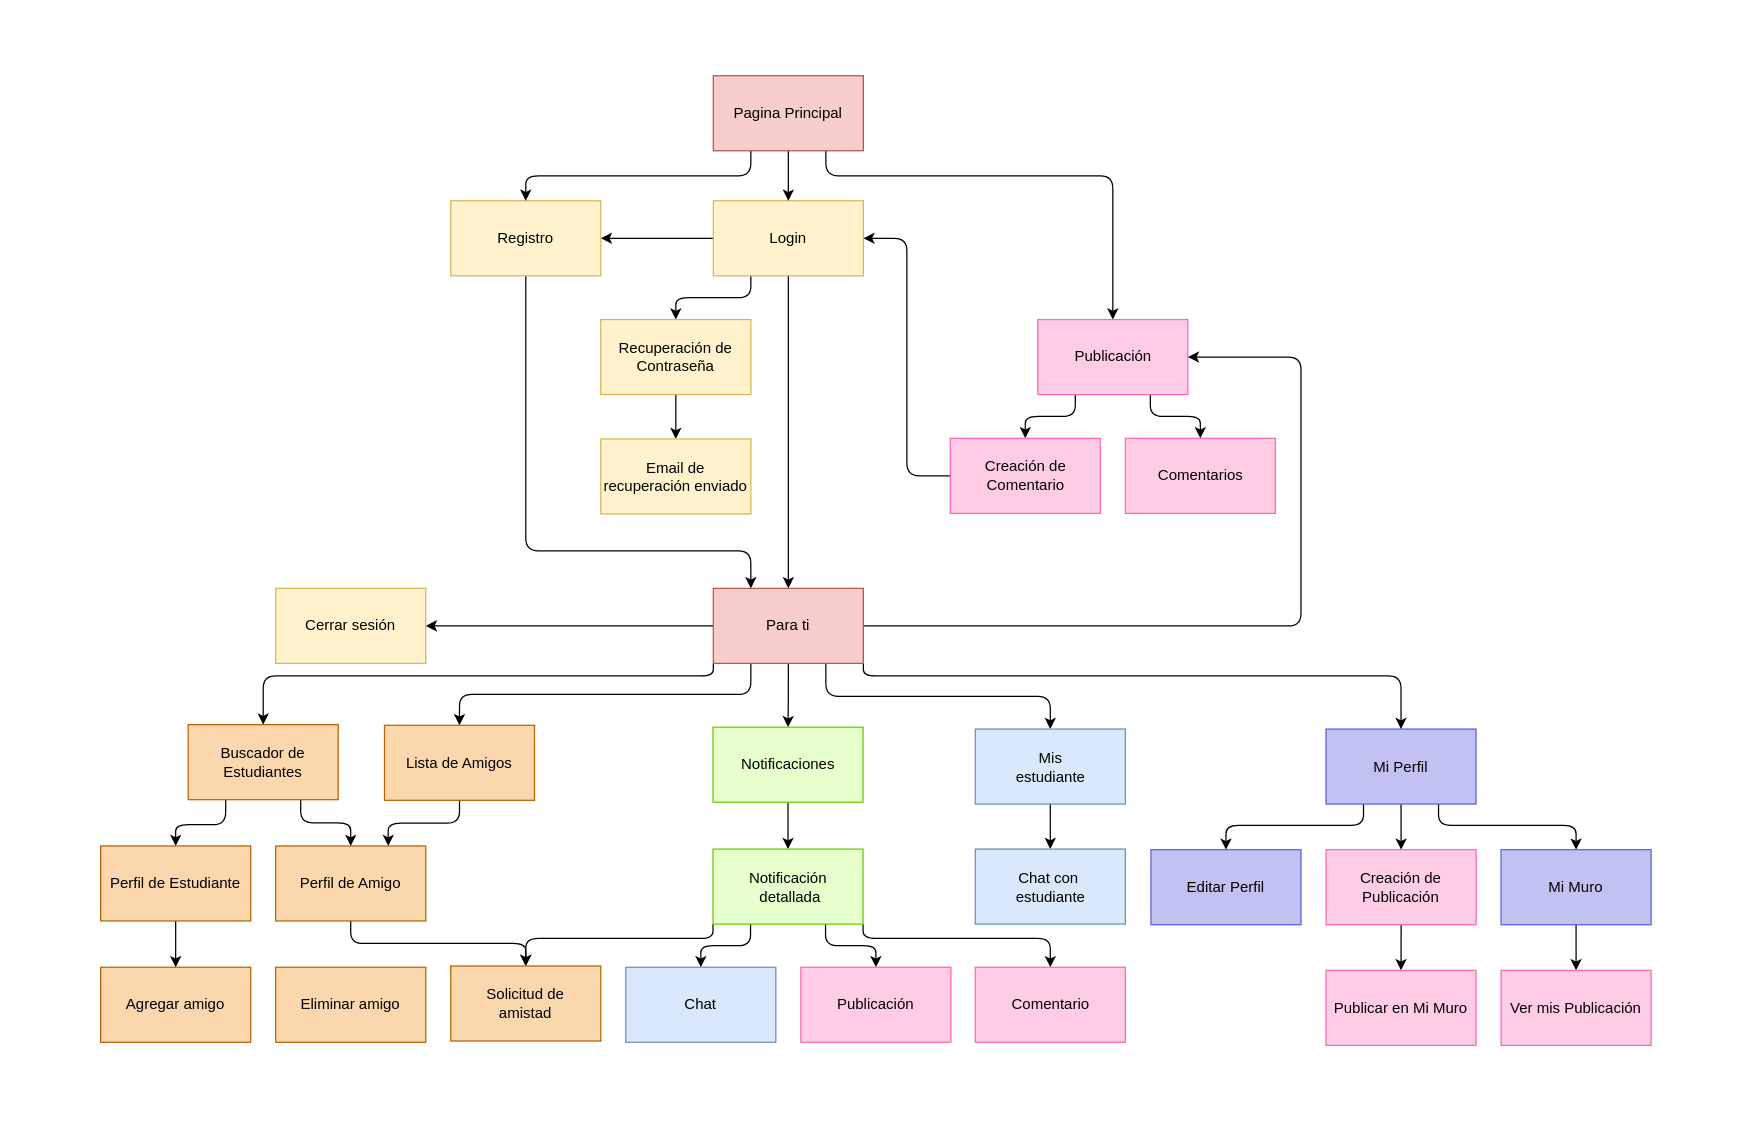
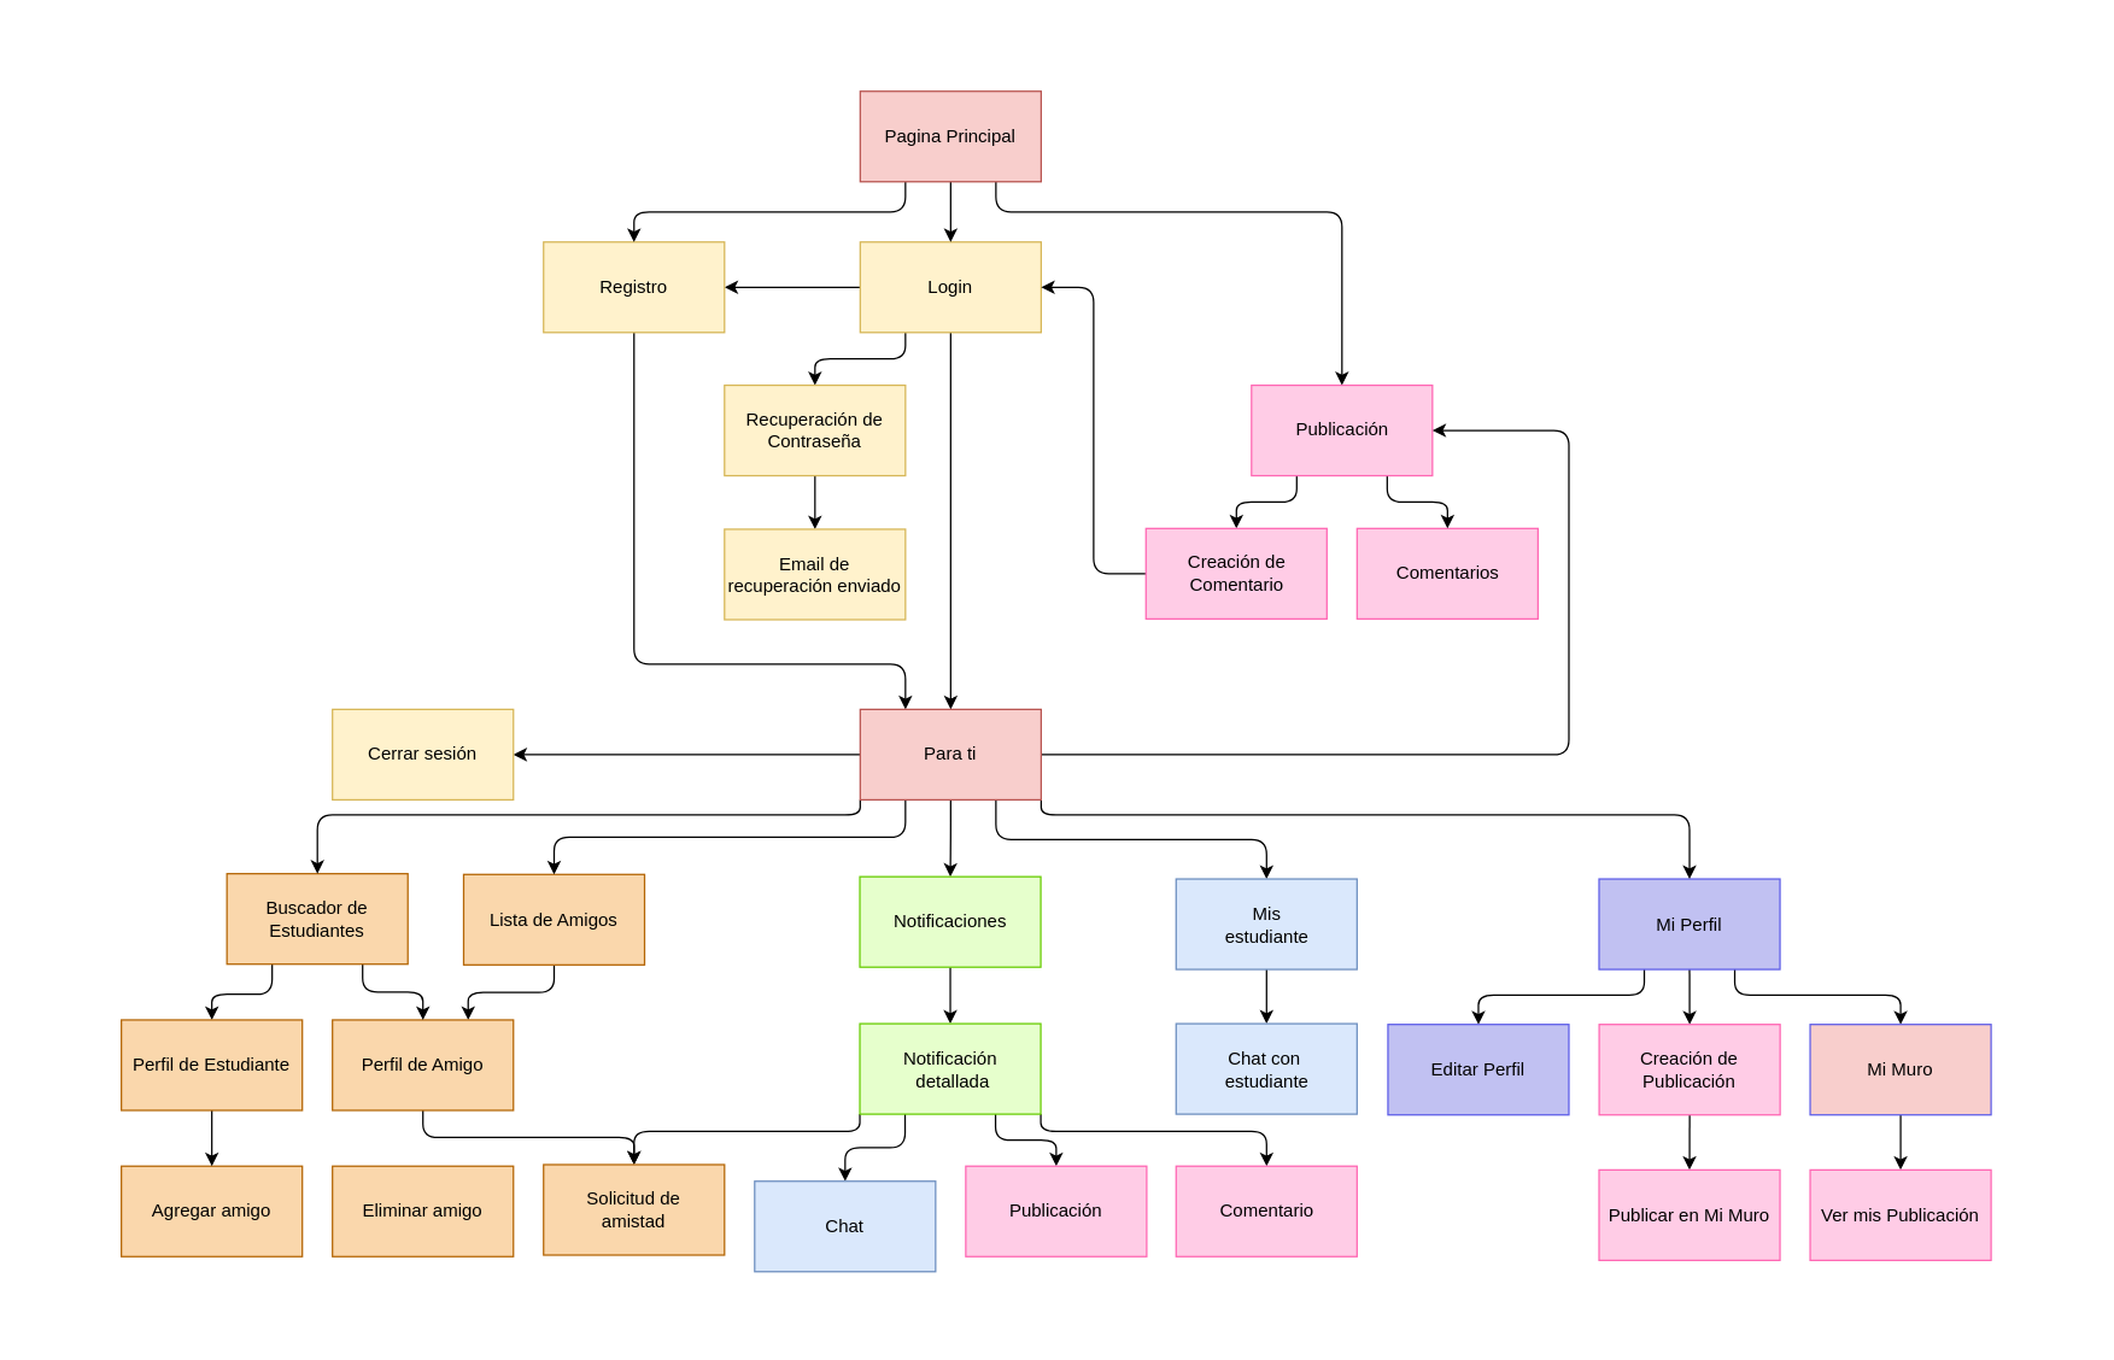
  <mxCell id="0" />
  <mxCell id="1" parent="0" />
  <mxCell id="2" value="" style="rounded=0;whiteSpace=wrap;html=1;strokeColor=none;" parent="1" vertex="1"><mxGeometry x="20" y="20" width="1360" height="860" as="geometry" /></mxCell>
  <mxCell id="3" style="edgeStyle=orthogonalEdgeStyle;html=1;exitX=0.25;exitY=1;exitDx=0;exitDy=0;entryX=0.5;entryY=0;entryDx=0;entryDy=0;rounded=1;curved=0;" edge="1" parent="1" source="6" target="10"><mxGeometry relative="1" as="geometry" /></mxCell>
  <mxCell id="4" style="edgeStyle=orthogonalEdgeStyle;html=1;exitX=0;exitY=0.5;exitDx=0;exitDy=0;entryX=1;entryY=0.5;entryDx=0;entryDy=0;rounded=1;curved=0;" edge="1" parent="1" source="6" target="8"><mxGeometry relative="1" as="geometry" /></mxCell>
  <mxCell id="5" style="edgeStyle=orthogonalEdgeStyle;html=1;exitX=0.5;exitY=1;exitDx=0;exitDy=0;entryX=0.5;entryY=0;entryDx=0;entryDy=0;rounded=1;curved=0;" edge="1" parent="1" source="6" target="44"><mxGeometry relative="1" as="geometry" /></mxCell>
  <mxCell id="6" value="Login" style="rounded=0;whiteSpace=wrap;html=1;fillColor=#fff2cc;strokeColor=#d6b656;" parent="1" vertex="1"><mxGeometry x="570" y="160" width="120" height="60" as="geometry" /></mxCell>
  <mxCell id="7" style="edgeStyle=orthogonalEdgeStyle;html=1;exitX=0.5;exitY=1;exitDx=0;exitDy=0;entryX=0.25;entryY=0;entryDx=0;entryDy=0;rounded=1;curved=0;" edge="1" parent="1" source="8" target="44"><mxGeometry relative="1" as="geometry"><Array as="points"><mxPoint x="420" y="440" /><mxPoint x="600" y="440" /></Array></mxGeometry></mxCell>
  <mxCell id="8" value="Registro" style="rounded=0;whiteSpace=wrap;html=1;fillColor=#fff2cc;strokeColor=#d6b656;" parent="1" vertex="1"><mxGeometry x="360" y="160" width="120" height="60" as="geometry" /></mxCell>
  <mxCell id="9" style="edgeStyle=orthogonalEdgeStyle;html=1;exitX=0.5;exitY=1;exitDx=0;exitDy=0;entryX=0.5;entryY=0;entryDx=0;entryDy=0;rounded=1;curved=0;" edge="1" parent="1" source="10" target="33"><mxGeometry relative="1" as="geometry" /></mxCell>
  <mxCell id="10" value="Recuperación de Contraseña" style="rounded=0;whiteSpace=wrap;html=1;fillColor=#fff2cc;strokeColor=#d6b656;" parent="1" vertex="1"><mxGeometry x="480" y="255" width="120" height="60" as="geometry" /></mxCell>
  <mxCell id="11" style="edgeStyle=orthogonalEdgeStyle;html=1;exitX=0.5;exitY=1;exitDx=0;exitDy=0;entryX=0.5;entryY=0;entryDx=0;entryDy=0;rounded=1;curved=0;" edge="1" parent="1" source="14" target="6"><mxGeometry relative="1" as="geometry" /></mxCell>
  <mxCell id="12" style="edgeStyle=orthogonalEdgeStyle;html=1;exitX=0.25;exitY=1;exitDx=0;exitDy=0;entryX=0.5;entryY=0;entryDx=0;entryDy=0;rounded=1;curved=0;" edge="1" parent="1" source="14" target="8"><mxGeometry relative="1" as="geometry" /></mxCell>
  <mxCell id="13" style="edgeStyle=orthogonalEdgeStyle;html=1;exitX=0.75;exitY=1;exitDx=0;exitDy=0;entryX=0.5;entryY=0;entryDx=0;entryDy=0;rounded=1;curved=0;" edge="1" parent="1" source="14" target="29"><mxGeometry relative="1" as="geometry"><Array as="points"><mxPoint x="660" y="140" /><mxPoint x="890" y="140" /></Array></mxGeometry></mxCell>
  <mxCell id="14" value="Pagina Principal" style="whiteSpace=wrap;html=1;fillColor=#f8cecc;strokeColor=#b85450;" parent="1" vertex="1"><mxGeometry x="570" y="60" width="120" height="60" as="geometry" /></mxCell>
  <mxCell id="15" style="edgeStyle=orthogonalEdgeStyle;rounded=1;orthogonalLoop=1;jettySize=auto;html=1;exitX=0.75;exitY=1;exitDx=0;exitDy=0;entryX=0.5;entryY=0;entryDx=0;entryDy=0;curved=0;" parent="1" source="18" target="48" edge="1"><mxGeometry relative="1" as="geometry"><Array as="points"><mxPoint x="1150" y="659.5" /><mxPoint x="1260" y="659.5" /></Array></mxGeometry></mxCell>
  <mxCell id="16" style="edgeStyle=orthogonalEdgeStyle;rounded=1;orthogonalLoop=1;jettySize=auto;html=1;exitX=0.25;exitY=1;exitDx=0;exitDy=0;entryX=0.5;entryY=0;entryDx=0;entryDy=0;curved=0;" parent="1" source="18" target="19" edge="1"><mxGeometry relative="1" as="geometry"><Array as="points"><mxPoint x="1090" y="659.5" /><mxPoint x="980" y="659.5" /></Array></mxGeometry></mxCell>
  <mxCell id="17" style="edgeStyle=orthogonalEdgeStyle;rounded=1;orthogonalLoop=1;jettySize=auto;html=1;exitX=0.5;exitY=1;exitDx=0;exitDy=0;entryX=0.5;entryY=0;entryDx=0;entryDy=0;curved=0;" parent="1" source="18" target="22" edge="1"><mxGeometry relative="1" as="geometry"><mxPoint x="1039.92" y="700.75" as="sourcePoint" /><mxPoint x="1119.92" y="690.75" as="targetPoint" /></mxGeometry></mxCell>
  <mxCell id="18" value="Mi Perfil" style="whiteSpace=wrap;html=1;fillColor=#C1C1F2;strokeColor=#5D5DE8;" parent="1" vertex="1"><mxGeometry x="1060" y="582.5" width="120" height="60" as="geometry" /></mxCell>
  <mxCell id="19" value="Editar Perfil" style="whiteSpace=wrap;html=1;fillColor=#C1C1F2;strokeColor=#5D5DE8;" parent="1" vertex="1"><mxGeometry x="920" y="679" width="120" height="60" as="geometry" /></mxCell>
  <mxCell id="20" value="Comentarios" style="whiteSpace=wrap;html=1;fillColor=#FFCCE6;strokeColor=#FF66B3;" parent="1" vertex="1"><mxGeometry x="899.5" y="350" width="120" height="60" as="geometry" /></mxCell>
  <mxCell id="21" style="edgeStyle=orthogonalEdgeStyle;rounded=1;orthogonalLoop=1;jettySize=auto;html=1;exitX=0.5;exitY=1;exitDx=0;exitDy=0;entryX=0.5;entryY=0;entryDx=0;entryDy=0;curved=0;" parent="1" source="22" target="58" edge="1"><mxGeometry relative="1" as="geometry" /></mxCell>
  <mxCell id="22" value="Creación de Publicación" style="whiteSpace=wrap;html=1;fillColor=#FFCCE6;strokeColor=#FF66B3;" parent="1" vertex="1"><mxGeometry x="1060.08" y="679" width="120" height="60" as="geometry" /></mxCell>
  <mxCell id="23" style="edgeStyle=orthogonalEdgeStyle;html=1;exitX=0.5;exitY=1;exitDx=0;exitDy=0;entryX=0.75;entryY=0;entryDx=0;entryDy=0;rounded=1;curved=0;" edge="1" parent="1" source="24" target="26"><mxGeometry relative="1" as="geometry" /></mxCell>
  <mxCell id="24" value="Lista de Amigos" style="whiteSpace=wrap;html=1;fillColor=#fad7ac;strokeColor=#b46504;" parent="1" vertex="1"><mxGeometry x="307" y="579.5" width="120" height="60" as="geometry" /></mxCell>
  <mxCell id="25" style="edgeStyle=orthogonalEdgeStyle;html=1;exitX=0.5;exitY=1;exitDx=0;exitDy=0;rounded=1;curved=0;" edge="1" parent="1" source="26" target="65"><mxGeometry relative="1" as="geometry" /></mxCell>
  <mxCell id="26" value="Perfil de Amigo" style="whiteSpace=wrap;html=1;fillColor=#fad7ac;strokeColor=#b46504;" parent="1" vertex="1"><mxGeometry x="220" y="676" width="120" height="60" as="geometry" /></mxCell>
  <mxCell id="27" style="edgeStyle=orthogonalEdgeStyle;html=1;exitX=0.25;exitY=1;exitDx=0;exitDy=0;entryX=0.5;entryY=0;entryDx=0;entryDy=0;rounded=1;curved=0;" edge="1" parent="1" source="29" target="35"><mxGeometry relative="1" as="geometry" /></mxCell>
  <mxCell id="28" style="edgeStyle=orthogonalEdgeStyle;html=1;exitX=0.75;exitY=1;exitDx=0;exitDy=0;entryX=0.5;entryY=0;entryDx=0;entryDy=0;rounded=1;curved=0;" edge="1" parent="1" source="29" target="20"><mxGeometry relative="1" as="geometry" /></mxCell>
  <mxCell id="29" value="Publicación" style="whiteSpace=wrap;html=1;fillColor=#FFCCE6;strokeColor=#FF66B3;" parent="1" vertex="1"><mxGeometry x="829.5" y="255" width="120" height="60" as="geometry" /></mxCell>
  <mxCell id="30" style="edgeStyle=orthogonalEdgeStyle;rounded=1;orthogonalLoop=1;jettySize=auto;html=1;exitX=0.25;exitY=1;exitDx=0;exitDy=0;entryX=0.5;entryY=0;entryDx=0;entryDy=0;curved=0;" parent="1" source="32" target="46" edge="1"><mxGeometry relative="1" as="geometry" /></mxCell>
  <mxCell id="31" style="edgeStyle=orthogonalEdgeStyle;html=1;exitX=0.75;exitY=1;exitDx=0;exitDy=0;entryX=0.5;entryY=0;entryDx=0;entryDy=0;rounded=1;curved=0;" edge="1" parent="1" source="32" target="26"><mxGeometry relative="1" as="geometry" /></mxCell>
  <mxCell id="32" value="Buscador de Estudiantes" style="whiteSpace=wrap;html=1;fillColor=#fad7ac;strokeColor=#b46504;" parent="1" vertex="1"><mxGeometry x="150" y="579" width="120" height="60" as="geometry" /></mxCell>
  <mxCell id="33" value="&lt;div&gt;Email de recuperación enviado&lt;/div&gt;" style="rounded=0;whiteSpace=wrap;html=1;fillColor=#fff2cc;strokeColor=#d6b656;" parent="1" vertex="1"><mxGeometry x="480" y="350.5" width="120" height="60" as="geometry" /></mxCell>
  <mxCell id="34" style="edgeStyle=orthogonalEdgeStyle;html=1;exitX=0;exitY=0.5;exitDx=0;exitDy=0;entryX=1;entryY=0.5;entryDx=0;entryDy=0;rounded=1;curved=0;" edge="1" parent="1" source="35" target="6"><mxGeometry relative="1" as="geometry" /></mxCell>
  <mxCell id="35" value="Creación de Comentario" style="whiteSpace=wrap;html=1;fillColor=#FFCCE6;strokeColor=#FF66B3;" parent="1" vertex="1"><mxGeometry x="759.5" y="350" width="120" height="60" as="geometry" /></mxCell>
  <mxCell id="36" value="Agregar amigo" style="whiteSpace=wrap;html=1;fillColor=#fad7ac;strokeColor=#b46504;" parent="1" vertex="1"><mxGeometry x="80" y="773" width="120" height="60" as="geometry" /></mxCell>
  <mxCell id="37" style="edgeStyle=orthogonalEdgeStyle;html=1;exitX=1;exitY=0.5;exitDx=0;exitDy=0;entryX=1;entryY=0.5;entryDx=0;entryDy=0;rounded=1;curved=0;" edge="1" parent="1" source="44" target="29"><mxGeometry relative="1" as="geometry"><Array as="points"><mxPoint x="1040" y="500" /><mxPoint x="1040" y="285" /></Array></mxGeometry></mxCell>
  <mxCell id="38" style="edgeStyle=orthogonalEdgeStyle;html=1;exitX=0;exitY=0.5;exitDx=0;exitDy=0;entryX=1;entryY=0.5;entryDx=0;entryDy=0;rounded=1;curved=0;" edge="1" parent="1" source="44" target="60"><mxGeometry relative="1" as="geometry" /></mxCell>
  <mxCell id="39" style="edgeStyle=orthogonalEdgeStyle;html=1;exitX=0;exitY=1;exitDx=0;exitDy=0;entryX=0.5;entryY=0;entryDx=0;entryDy=0;rounded=1;curved=0;" edge="1" parent="1" source="44" target="32"><mxGeometry relative="1" as="geometry"><Array as="points"><mxPoint x="570" y="540" /><mxPoint x="210" y="540" /></Array></mxGeometry></mxCell>
  <mxCell id="40" style="edgeStyle=orthogonalEdgeStyle;html=1;exitX=0.25;exitY=1;exitDx=0;exitDy=0;entryX=0.5;entryY=0;entryDx=0;entryDy=0;rounded=1;curved=0;" edge="1" parent="1" source="44" target="24"><mxGeometry relative="1" as="geometry" /></mxCell>
  <mxCell id="41" style="edgeStyle=orthogonalEdgeStyle;html=1;exitX=0.5;exitY=1;exitDx=0;exitDy=0;entryX=0.5;entryY=0;entryDx=0;entryDy=0;rounded=1;curved=0;" edge="1" parent="1" source="44" target="50"><mxGeometry relative="1" as="geometry" /></mxCell>
  <mxCell id="42" style="edgeStyle=orthogonalEdgeStyle;html=1;exitX=0.75;exitY=1;exitDx=0;exitDy=0;entryX=0.5;entryY=0;entryDx=0;entryDy=0;rounded=1;curved=0;" edge="1" parent="1" source="44" target="63"><mxGeometry relative="1" as="geometry" /></mxCell>
  <mxCell id="43" style="edgeStyle=orthogonalEdgeStyle;html=1;exitX=1;exitY=1;exitDx=0;exitDy=0;entryX=0.5;entryY=0;entryDx=0;entryDy=0;rounded=1;curved=0;" edge="1" parent="1" source="44" target="18"><mxGeometry relative="1" as="geometry"><Array as="points"><mxPoint x="690" y="540" /><mxPoint x="1120" y="540" /></Array></mxGeometry></mxCell>
  <mxCell id="44" value="Para ti" style="whiteSpace=wrap;html=1;fillColor=#f8cecc;strokeColor=#b85450;" parent="1" vertex="1"><mxGeometry x="570" y="470" width="120" height="60" as="geometry" /></mxCell>
  <mxCell id="45" style="edgeStyle=orthogonalEdgeStyle;rounded=1;orthogonalLoop=1;jettySize=auto;html=1;exitX=0.5;exitY=1;exitDx=0;exitDy=0;entryX=0.5;entryY=0;entryDx=0;entryDy=0;curved=0;" parent="1" source="46" target="36" edge="1"><mxGeometry relative="1" as="geometry" /></mxCell>
  <mxCell id="46" value="Perfil de Estudiante" style="whiteSpace=wrap;html=1;fillColor=#fad7ac;strokeColor=#b46504;" parent="1" vertex="1"><mxGeometry x="80" y="676" width="120" height="60" as="geometry" /></mxCell>
  <mxCell id="47" style="edgeStyle=orthogonalEdgeStyle;rounded=1;orthogonalLoop=1;jettySize=auto;html=1;exitX=0.5;exitY=1;exitDx=0;exitDy=0;entryX=0.5;entryY=0;entryDx=0;entryDy=0;curved=0;" parent="1" source="48" target="59" edge="1"><mxGeometry relative="1" as="geometry" /></mxCell>
- <mxCell id="48" value="Mi Muro" style="whiteSpace=wrap;html=1;fillColor=#C1C1F2;strokeColor=#5D5DE8;" parent="1" vertex="1"><mxGeometry x="1200" y="679" width="120" height="60" as="geometry" /></mxCell>
+ <mxCell id="48" value="Mi Muro" style="whiteSpace=wrap;html=1;fillColor=#f8cecc;strokeColor=#5D5DE8;" parent="1" vertex="1"><mxGeometry x="1200" y="679" width="120" height="60" as="geometry" /></mxCell>
  <mxCell id="49" style="edgeStyle=orthogonalEdgeStyle;rounded=1;orthogonalLoop=1;jettySize=auto;html=1;exitX=0.5;exitY=1;exitDx=0;exitDy=0;entryX=0.5;entryY=0;entryDx=0;entryDy=0;curved=0;" parent="1" source="50" target="55" edge="1"><mxGeometry relative="1" as="geometry" /></mxCell>
  <mxCell id="50" value="Notificaciones" style="whiteSpace=wrap;html=1;fillColor=#E6FFCC;strokeColor=#66CC00;" parent="1" vertex="1"><mxGeometry x="569.75" y="581" width="120" height="60" as="geometry" /></mxCell>
  <mxCell id="51" style="edgeStyle=orthogonalEdgeStyle;html=1;exitX=0;exitY=1;exitDx=0;exitDy=0;entryX=0.5;entryY=0;entryDx=0;entryDy=0;" edge="1" parent="1" source="55" target="65"><mxGeometry relative="1" as="geometry"><Array as="points"><mxPoint x="570" y="750" /><mxPoint x="420" y="750" /></Array></mxGeometry></mxCell>
  <mxCell id="52" style="edgeStyle=orthogonalEdgeStyle;html=1;exitX=0.25;exitY=1;exitDx=0;exitDy=0;entryX=0.5;entryY=0;entryDx=0;entryDy=0;" edge="1" parent="1" source="55" target="66"><mxGeometry relative="1" as="geometry" /></mxCell>
  <mxCell id="53" style="edgeStyle=orthogonalEdgeStyle;html=1;exitX=0.75;exitY=1;exitDx=0;exitDy=0;entryX=0.5;entryY=0;entryDx=0;entryDy=0;" edge="1" parent="1" source="55" target="56"><mxGeometry relative="1" as="geometry" /></mxCell>
  <mxCell id="54" style="edgeStyle=orthogonalEdgeStyle;html=1;exitX=1;exitY=1;exitDx=0;exitDy=0;entryX=0.5;entryY=0;entryDx=0;entryDy=0;" edge="1" parent="1" source="55" target="57"><mxGeometry relative="1" as="geometry"><Array as="points"><mxPoint x="690" y="750" /><mxPoint x="840" y="750" /></Array></mxGeometry></mxCell>
  <mxCell id="55" value="&lt;div&gt;Notificación&lt;/div&gt;&lt;div&gt;&amp;nbsp;detallada&lt;/div&gt;" style="whiteSpace=wrap;html=1;fillColor=#E6FFCC;strokeColor=#66CC00;" parent="1" vertex="1"><mxGeometry x="569.75" y="678.5" width="120" height="60" as="geometry" /></mxCell>
  <mxCell id="56" value="Publicación" style="whiteSpace=wrap;html=1;fillColor=#FFCCE6;strokeColor=#FF66B3;" parent="1" vertex="1"><mxGeometry x="640" y="773" width="120" height="60" as="geometry" /></mxCell>
  <mxCell id="57" value="Comentario" style="whiteSpace=wrap;html=1;fillColor=#FFCCE6;strokeColor=#FF66B3;" parent="1" vertex="1"><mxGeometry x="779.5" y="773" width="120" height="60" as="geometry" /></mxCell>
  <mxCell id="58" value="Publicar en Mi Muro" style="whiteSpace=wrap;html=1;fillColor=#FFCCE6;strokeColor=#FF66B3;" parent="1" vertex="1"><mxGeometry x="1060" y="775.5" width="120" height="60" as="geometry" /></mxCell>
  <mxCell id="59" value="Ver mis Publicación" style="whiteSpace=wrap;html=1;fillColor=#FFCCE6;strokeColor=#FF66B3;" parent="1" vertex="1"><mxGeometry x="1200" y="775.5" width="120" height="60" as="geometry" /></mxCell>
  <mxCell id="60" value="Cerrar sesión" style="rounded=0;whiteSpace=wrap;html=1;fillColor=#fff2cc;strokeColor=#d6b656;" vertex="1" parent="1"><mxGeometry x="220" y="470" width="120" height="60" as="geometry" /></mxCell>
  <mxCell id="61" value="Eliminar amigo" style="whiteSpace=wrap;html=1;fillColor=#fad7ac;strokeColor=#b46504;" vertex="1" parent="1"><mxGeometry x="220" y="773" width="120" height="60" as="geometry" /></mxCell>
  <mxCell id="62" style="edgeStyle=orthogonalEdgeStyle;html=1;exitX=0.5;exitY=1;exitDx=0;exitDy=0;entryX=0.5;entryY=0;entryDx=0;entryDy=0;rounded=1;curved=0;" edge="1" parent="1" source="63" target="64"><mxGeometry relative="1" as="geometry" /></mxCell>
  <mxCell id="63" value="Mis&lt;div&gt;&lt;span style=&quot;background-color: transparent;&quot;&gt;estudiante&lt;/span&gt;&lt;/div&gt;" style="whiteSpace=wrap;html=1;fillColor=#dae8fc;strokeColor=#6c8ebf;" vertex="1" parent="1"><mxGeometry x="779.5" y="582.5" width="120" height="60" as="geometry" /></mxCell>
  <mxCell id="64" value="Chat con&amp;nbsp;&lt;div&gt;estudiante&lt;/div&gt;" style="whiteSpace=wrap;html=1;fillColor=#dae8fc;strokeColor=#6c8ebf;" vertex="1" parent="1"><mxGeometry x="779.5" y="678.5" width="120" height="60" as="geometry" /></mxCell>
  <mxCell id="65" value="Solicitud de&lt;div&gt;amistad&lt;/div&gt;" style="whiteSpace=wrap;html=1;fillColor=#fad7ac;strokeColor=#b46504;" vertex="1" parent="1"><mxGeometry x="360" y="772" width="120" height="60" as="geometry" /></mxCell>
- <mxCell id="66" value="Chat" style="whiteSpace=wrap;html=1;fillColor=#dae8fc;strokeColor=#6c8ebf;" parent="1" vertex="1"><mxGeometry x="500" y="773" width="120" height="60" as="geometry" /></mxCell>
+ <mxCell id="66" value="Chat" style="whiteSpace=wrap;html=1;fillColor=#dae8fc;strokeColor=#6c8ebf;" parent="1" vertex="1"><mxGeometry x="500" y="783" width="120" height="60" as="geometry" /></mxCell>
